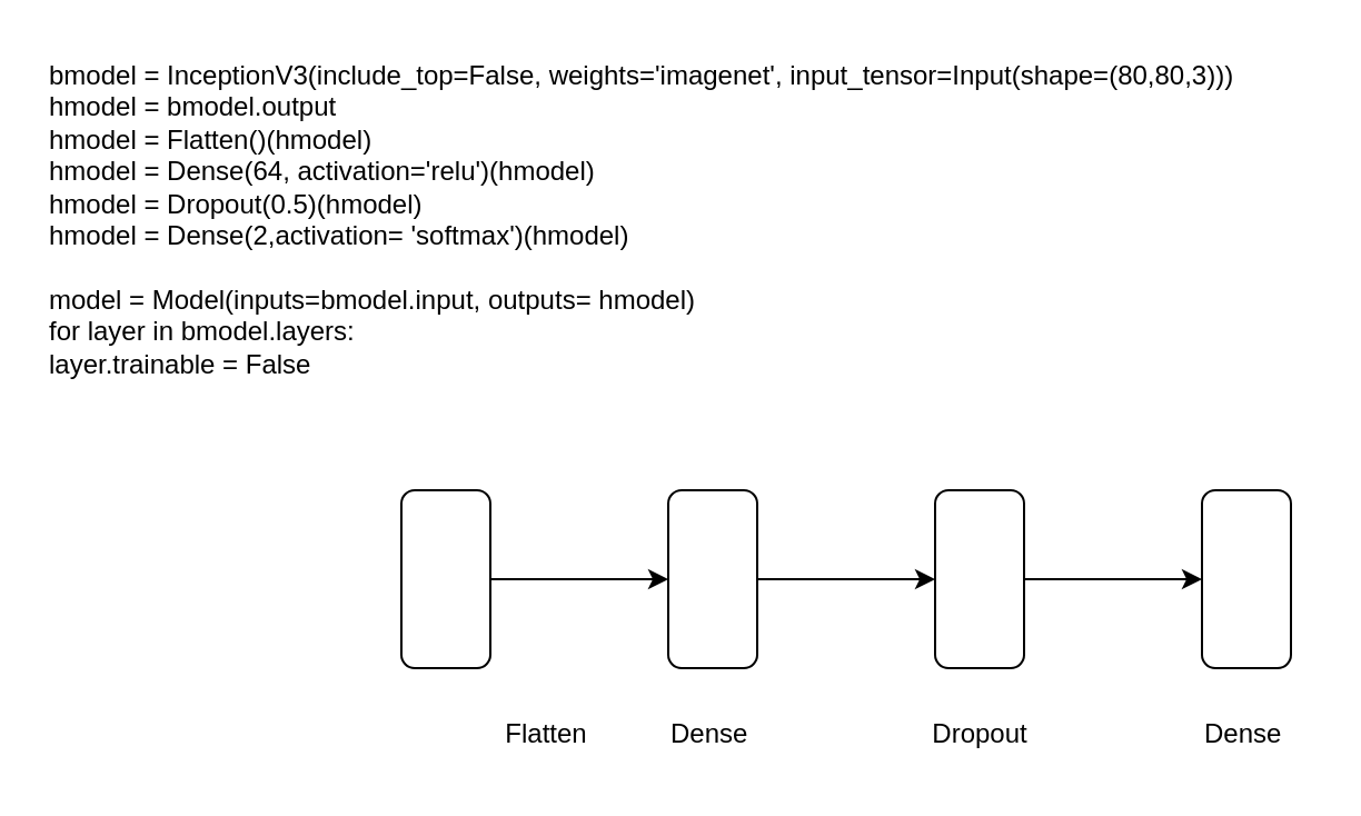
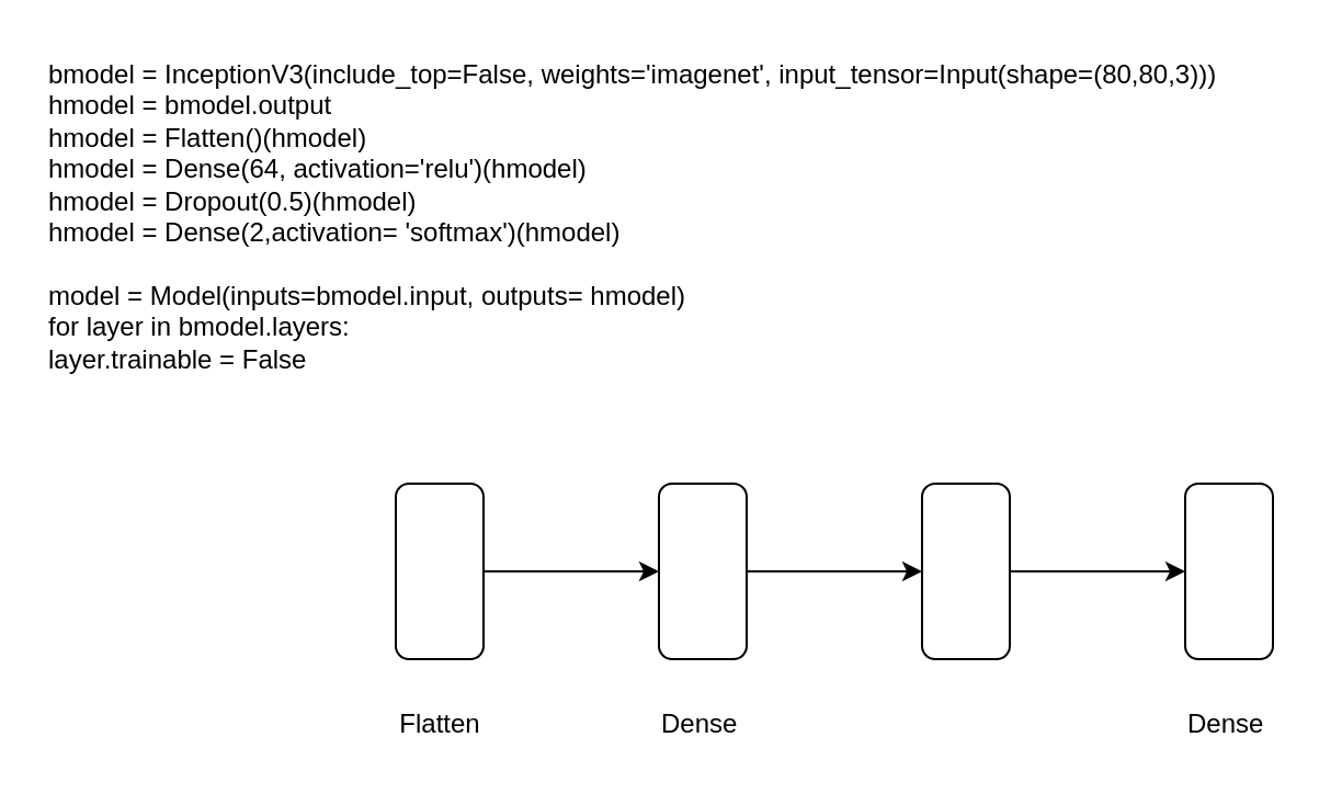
  <mxCell id="0" />
  <mxCell id="1" parent="0" />
  <mxCell id="2" value="bmodel = InceptionV3(include_top=False, weights='imagenet', input_tensor=Input(shape=(80,80,3)))&#13;&#10;hmodel = bmodel.output&#13;&#10;hmodel = Flatten()(hmodel)&#13;&#10;hmodel = Dense(64, activation='relu')(hmodel)&#13;&#10;hmodel = Dropout(0.5)(hmodel)&#13;&#10;hmodel = Dense(2,activation= 'softmax')(hmodel)&#13;&#10;&#13;&#10;model = Model(inputs=bmodel.input, outputs= hmodel)&#13;&#10;for layer in bmodel.layers:&#13;&#10;    layer.trainable = False" style="text;whiteSpace=wrap;html=1;" vertex="1" parent="1"><mxGeometry x="20" y="20" width="560" height="180" as="geometry" /></mxCell>
  <mxCell id="3" style="edgeStyle=orthogonalEdgeStyle;rounded=0;orthogonalLoop=1;jettySize=auto;html=1;" edge="1" parent="1" source="4" target="6"><mxGeometry relative="1" as="geometry" /></mxCell>
  <mxCell id="4" value="" style="rounded=1;whiteSpace=wrap;html=1;rotation=0;" vertex="1" parent="1"><mxGeometry x="180" y="220" width="40" height="80" as="geometry" /></mxCell>
  <mxCell id="5" style="edgeStyle=orthogonalEdgeStyle;rounded=0;orthogonalLoop=1;jettySize=auto;html=1;" edge="1" parent="1" source="6" target="8"><mxGeometry relative="1" as="geometry" /></mxCell>
  <mxCell id="6" value="" style="rounded=1;whiteSpace=wrap;html=1;rotation=0;" vertex="1" parent="1"><mxGeometry x="300" y="220" width="40" height="80" as="geometry" /></mxCell>
  <mxCell id="7" style="edgeStyle=orthogonalEdgeStyle;rounded=0;orthogonalLoop=1;jettySize=auto;html=1;" edge="1" parent="1" source="8" target="9"><mxGeometry relative="1" as="geometry" /></mxCell>
  <mxCell id="8" value="" style="rounded=1;whiteSpace=wrap;html=1;rotation=0;" vertex="1" parent="1"><mxGeometry x="420" y="220" width="40" height="80" as="geometry" /></mxCell>
  <mxCell id="9" value="" style="rounded=1;whiteSpace=wrap;html=1;rotation=0;" vertex="1" parent="1"><mxGeometry x="540" y="220" width="40" height="80" as="geometry" /></mxCell>
- <mxCell id="10" value="Flatten" style="text;html=1;align=center;verticalAlign=middle;resizable=0;points=[];autosize=1;strokeColor=none;fillColor=none;" vertex="1" parent="1"><mxGeometry x="215" y="315" width="60" height="30" as="geometry" /></mxCell>
+ <mxCell id="10" value="Flatten" style="text;html=1;align=center;verticalAlign=middle;resizable=0;points=[];autosize=1;strokeColor=none;fillColor=none;" vertex="1" parent="1"><mxGeometry x="170" y="315" width="60" height="30" as="geometry" /></mxCell>
  <mxCell id="11" value="Dense&amp;nbsp;" style="text;html=1;align=center;verticalAlign=middle;resizable=0;points=[];autosize=1;strokeColor=none;fillColor=none;" vertex="1" parent="1"><mxGeometry x="290" y="315" width="60" height="30" as="geometry" /></mxCell>
  <mxCell id="12" value="Dense&amp;nbsp;" style="text;html=1;align=center;verticalAlign=middle;resizable=0;points=[];autosize=1;strokeColor=none;fillColor=none;" vertex="1" parent="1"><mxGeometry x="530" y="315" width="60" height="30" as="geometry" /></mxCell>
- <mxCell id="13" value="Dropout" style="text;html=1;align=center;verticalAlign=middle;resizable=0;points=[];autosize=1;strokeColor=none;fillColor=none;" vertex="1" parent="1"><mxGeometry x="405" y="315" width="70" height="30" as="geometry" /></mxCell>
